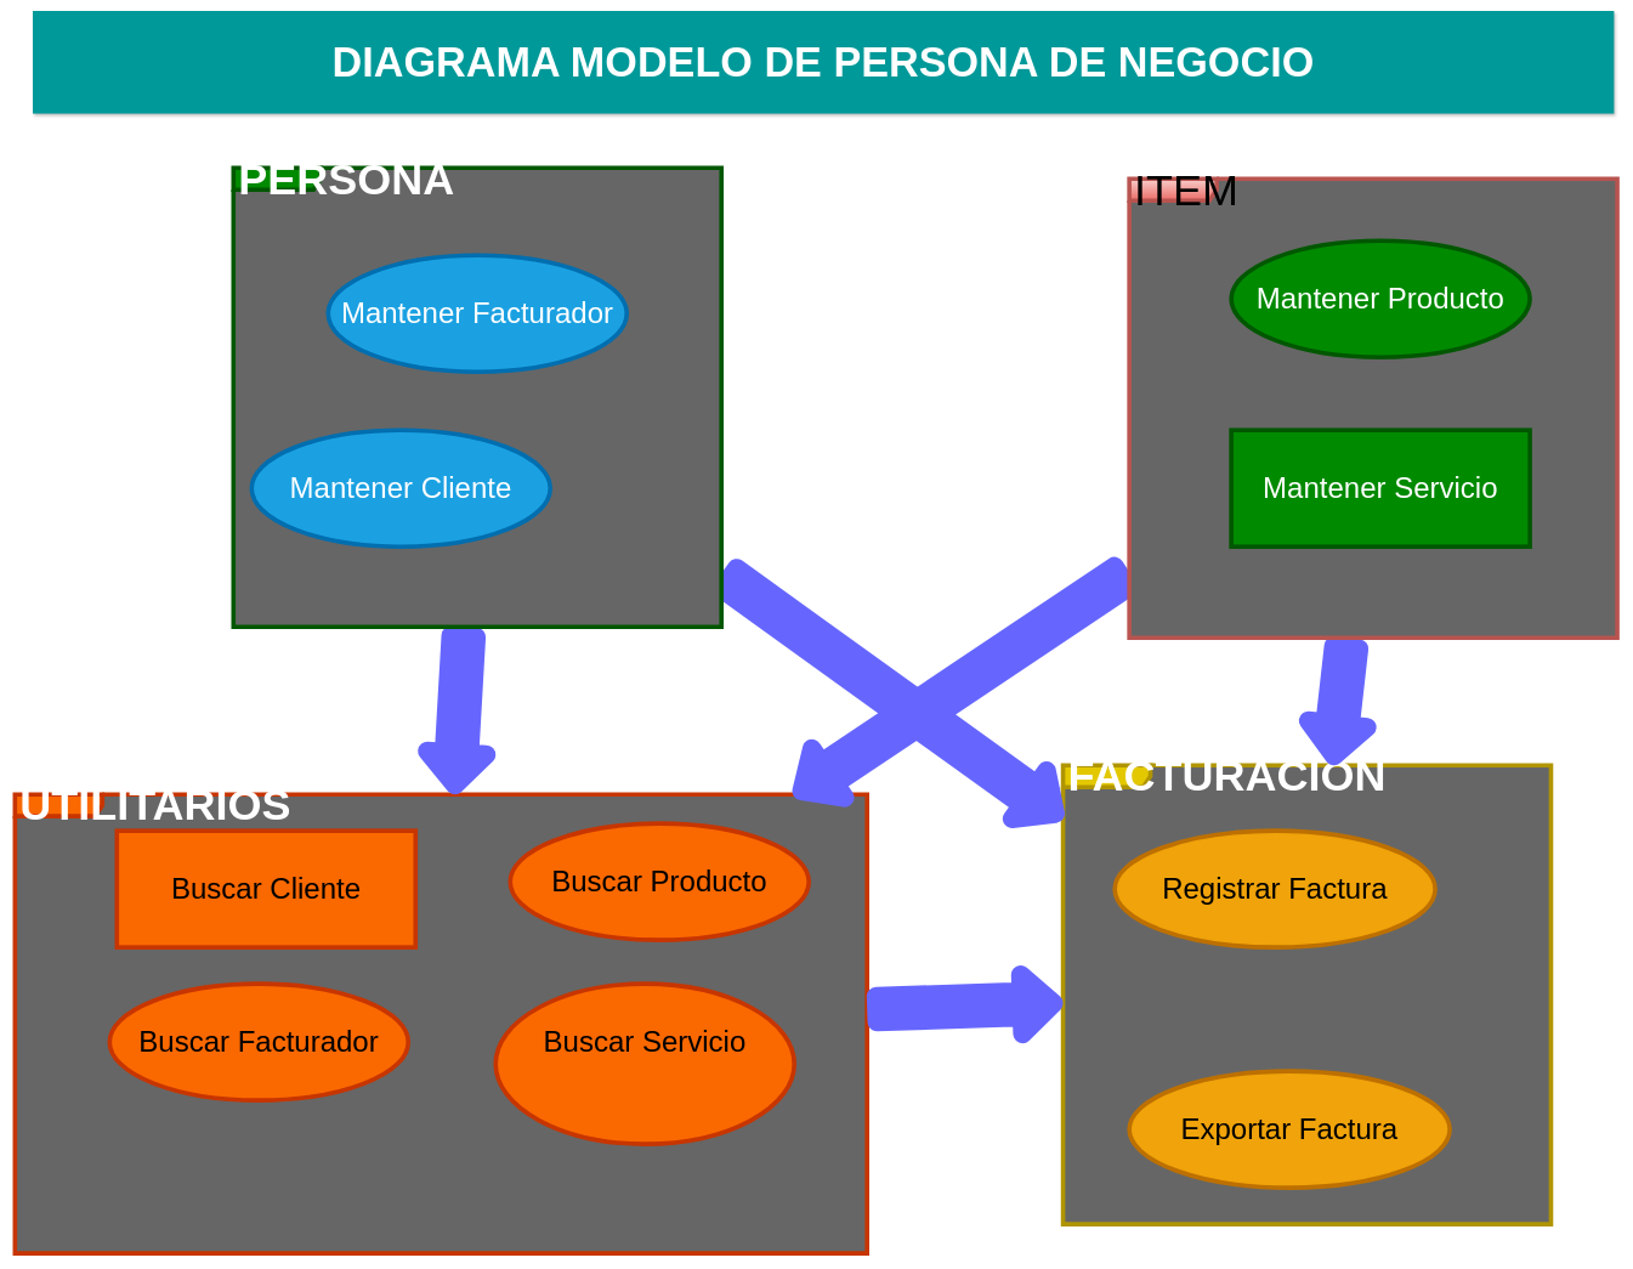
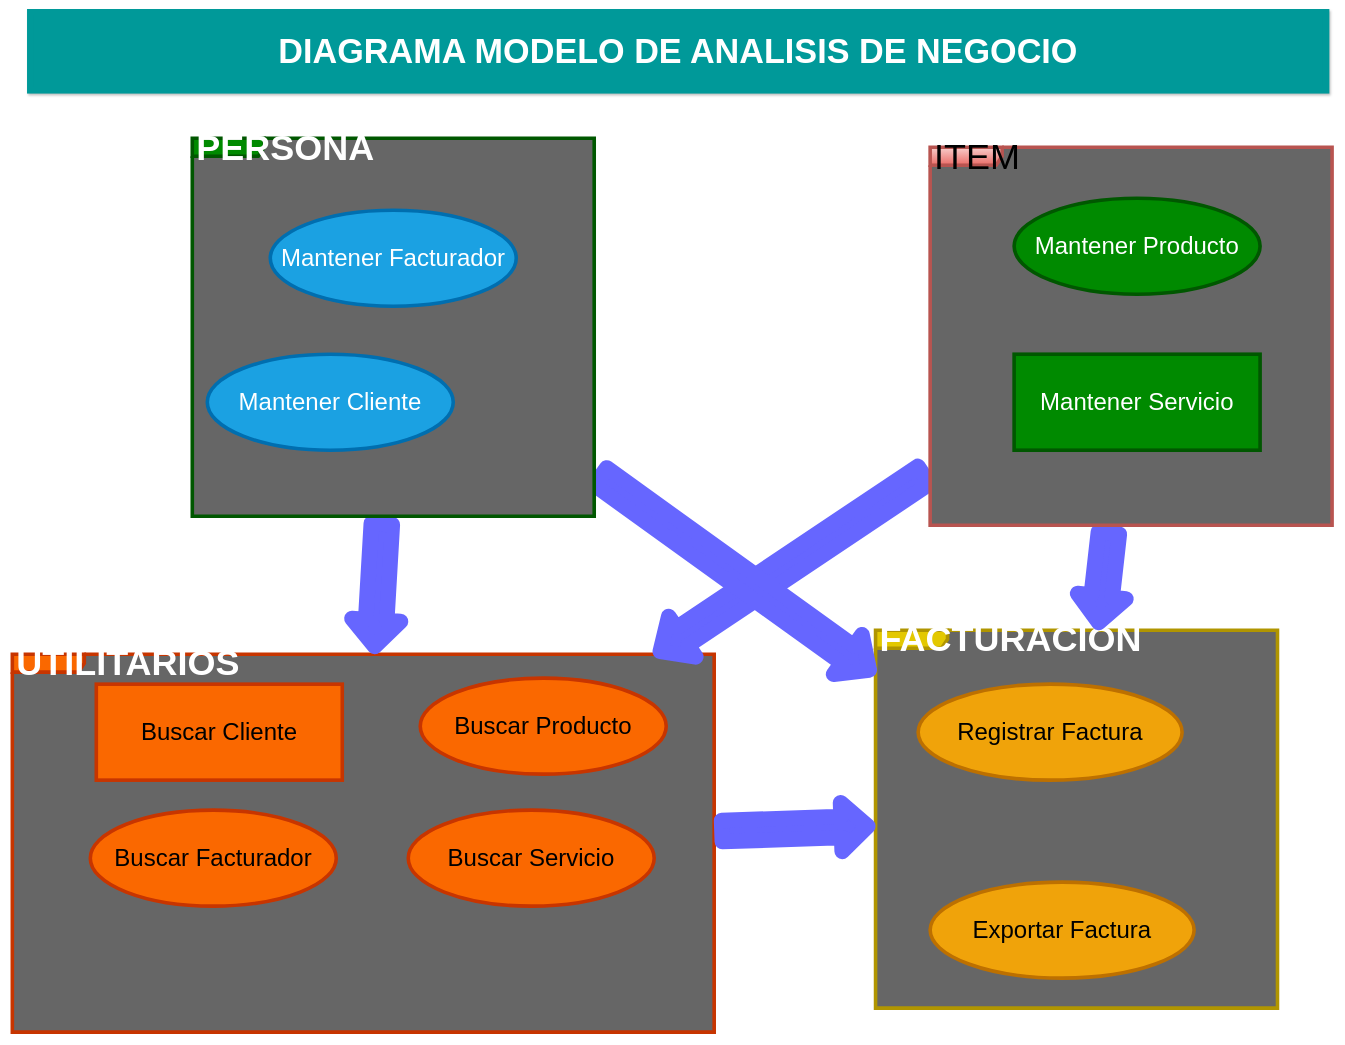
  <mxCell id="0" />
  <mxCell id="1" parent="0" />
  <mxCell id="2" value="&lt;b&gt;&lt;font color=&quot;#ffffff&quot; style=&quot;font-size: 60px;&quot;&gt;UTILITARIOS&lt;/font&gt;&lt;/b&gt;" style="shape=umlFrame;whiteSpace=wrap;html=1;width=120;height=30;boundedLbl=1;verticalAlign=middle;align=left;spacingLeft=5;strokeWidth=6;fontSize=40;fillColor=#fa6800;fontColor=#000000;strokeColor=#C73500;swimlaneFillColor=#666666;" vertex="1" parent="1"><mxGeometry x="20" y="1090" width="1170" height="630" as="geometry" /></mxCell>
  <mxCell id="3" value="&lt;b style=&quot;&quot;&gt;&lt;font style=&quot;font-size: 60px;&quot;&gt;FACTURACION&lt;/font&gt;&lt;/b&gt;" style="shape=umlFrame;whiteSpace=wrap;html=1;width=120;height=30;boundedLbl=1;verticalAlign=middle;align=left;spacingLeft=5;strokeWidth=6;fontSize=40;fillColor=#e3c800;fontColor=#FFFFFF;strokeColor=#B09500;swimlaneFillColor=#666666;" parent="1" vertex="1"><mxGeometry x="1459" y="1050" width="670" height="630" as="geometry" /></mxCell>
  <mxCell id="4" style="edgeStyle=none;html=1;shape=flexArrow;strokeWidth=26;fillColor=#6666FF;strokeColor=#6666FF;" edge="1" parent="1" source="6" target="3"><mxGeometry relative="1" as="geometry" /></mxCell>
  <mxCell id="5" style="edgeStyle=none;html=1;entryX=0.914;entryY=0.004;entryDx=0;entryDy=0;entryPerimeter=0;shape=flexArrow;strokeWidth=26;fillColor=#6666FF;strokeColor=#6666FF;" edge="1" parent="1" source="6" target="2"><mxGeometry relative="1" as="geometry" /></mxCell>
  <mxCell id="6" value="&lt;font style=&quot;font-size: 60px;&quot;&gt;ITEM&lt;/font&gt;" style="shape=umlFrame;whiteSpace=wrap;html=1;width=120;height=30;boundedLbl=1;verticalAlign=middle;align=left;spacingLeft=5;strokeWidth=6;fontSize=40;fillColor=#f8cecc;strokeColor=#b85450;swimlaneFillColor=#666666;gradientColor=#ea6b66;" parent="1" vertex="1"><mxGeometry x="1550" y="245" width="670" height="630" as="geometry" /></mxCell>
  <mxCell id="7" style="edgeStyle=none;html=1;shape=flexArrow;strokeWidth=26;fillColor=#6666FF;strokeColor=#6666FF;" edge="1" parent="1" source="9" target="3"><mxGeometry relative="1" as="geometry" /></mxCell>
  <mxCell id="8" style="edgeStyle=none;html=1;shape=flexArrow;strokeWidth=26;fillColor=#6666FF;strokeColor=#6666FF;" edge="1" parent="1" source="9" target="2"><mxGeometry relative="1" as="geometry" /></mxCell>
  <mxCell id="9" value="&lt;font style=&quot;font-size: 60px;&quot;&gt;&lt;b&gt;PERSONA&lt;/b&gt;&lt;/font&gt;" style="shape=umlFrame;whiteSpace=wrap;html=1;width=120;height=30;boundedLbl=1;verticalAlign=middle;align=left;spacingLeft=5;strokeWidth=6;fontSize=40;swimlaneFillColor=#666666;fillColor=#008a00;strokeColor=#005700;fontColor=#ffffff;" parent="1" vertex="1"><mxGeometry x="320" y="230" width="670" height="630" as="geometry" /></mxCell>
- <mxCell id="10" value="&lt;font size=&quot;1&quot; style=&quot;&quot;&gt;&lt;b style=&quot;font-size: 57px;&quot;&gt;DIAGRAMA MODELO DE PERSONA DE NEGOCIO&lt;/b&gt;&lt;/font&gt;" style="text;html=1;strokeColor=#009999;fillColor=#009999;align=center;verticalAlign=middle;whiteSpace=wrap;rounded=0;shadow=1;glass=0;labelBackgroundColor=none;labelBorderColor=none;sketch=0;fillStyle=auto;strokeWidth=11;fontSize=41;fontColor=#ffffff;" parent="1" vertex="1"><mxGeometry x="50" y="20" width="2160" height="130" as="geometry" /></mxCell>
+ <mxCell id="10" value="&lt;font size=&quot;1&quot; style=&quot;&quot;&gt;&lt;b style=&quot;font-size: 57px;&quot;&gt;DIAGRAMA MODELO DE ANALISIS DE NEGOCIO&lt;/b&gt;&lt;/font&gt;" style="text;html=1;strokeColor=#009999;fillColor=#009999;align=center;verticalAlign=middle;whiteSpace=wrap;rounded=0;shadow=1;glass=0;labelBackgroundColor=none;labelBorderColor=none;sketch=0;fillStyle=auto;strokeWidth=11;fontSize=41;fontColor=#ffffff;" parent="1" vertex="1"><mxGeometry x="50" y="20" width="2160" height="130" as="geometry" /></mxCell>
  <mxCell id="11" value="&lt;br&gt;Mantener Cliente" style="ellipse;whiteSpace=wrap;html=1;fontSize=40;verticalAlign=top;fillColor=#1ba1e2;strokeWidth=6;fontColor=#ffffff;strokeColor=#006EAF;" parent="1" vertex="1"><mxGeometry x="345" y="590" width="410" height="160" as="geometry" /></mxCell>
  <mxCell id="12" value="&lt;br&gt;Mantener Facturador" style="ellipse;whiteSpace=wrap;html=1;fontSize=40;verticalAlign=top;fillColor=#1ba1e2;strokeWidth=6;fontColor=#ffffff;strokeColor=#006EAF;" parent="1" vertex="1"><mxGeometry x="450" y="350" width="410" height="160" as="geometry" /></mxCell>
  <mxCell id="13" value="&lt;br&gt;Mantener Producto" style="ellipse;whiteSpace=wrap;html=1;fontSize=40;verticalAlign=top;fillColor=#008a00;strokeWidth=6;fontColor=#ffffff;strokeColor=#005700;" parent="1" vertex="1"><mxGeometry x="1690" y="330" width="410" height="160" as="geometry" /></mxCell>
  <mxCell id="14" value="&lt;br&gt;Mantener Servicio" style="whiteSpace=wrap;html=1;fontSize=40;verticalAlign=top;fillColor=#008a00;strokeWidth=6;fontColor=#ffffff;strokeColor=#005700;rounded=0;" parent="1" vertex="1"><mxGeometry x="1690" y="590" width="410" height="160" as="geometry" /></mxCell>
  <mxCell id="15" value="&lt;br&gt;Registrar Factura" style="ellipse;whiteSpace=wrap;html=1;fontSize=40;verticalAlign=top;fillColor=#f0a30a;strokeWidth=6;fontColor=#000000;strokeColor=#BD7000;" parent="1" vertex="1"><mxGeometry x="1530" y="1140" width="440" height="160" as="geometry" /></mxCell>
  <mxCell id="16" value="&lt;br&gt;Exportar Factura" style="ellipse;whiteSpace=wrap;html=1;fontSize=40;verticalAlign=top;fillColor=#f0a30a;strokeWidth=6;fontColor=#000000;strokeColor=#BD7000;" parent="1" vertex="1"><mxGeometry x="1550" y="1470" width="440" height="160" as="geometry" /></mxCell>
  <mxCell id="17" style="edgeStyle=none;html=1;shape=flexArrow;strokeWidth=26;fillColor=#6666FF;strokeColor=#6666FF;" edge="1" parent="1" source="2" target="3"><mxGeometry relative="1" as="geometry" /></mxCell>
  <mxCell id="18" value="&lt;br&gt;Buscar Cliente" style="whiteSpace=wrap;html=1;fontSize=40;verticalAlign=top;fillColor=#fa6800;strokeWidth=6;fontColor=#000000;strokeColor=#C73500;rounded=0;" vertex="1" parent="1"><mxGeometry x="160" y="1140" width="410" height="160" as="geometry" /></mxCell>
  <mxCell id="19" value="&lt;br&gt;Buscar Facturador" style="ellipse;whiteSpace=wrap;html=1;fontSize=40;verticalAlign=top;fillColor=#fa6800;strokeWidth=6;fontColor=#000000;strokeColor=#C73500;" vertex="1" parent="1"><mxGeometry x="150" y="1350" width="410" height="160" as="geometry" /></mxCell>
  <mxCell id="20" value="&lt;br&gt;Buscar Producto" style="ellipse;whiteSpace=wrap;html=1;fontSize=40;verticalAlign=top;fillColor=#fa6800;strokeWidth=6;fontColor=#000000;strokeColor=#C73500;" vertex="1" parent="1"><mxGeometry x="700" y="1130" width="410" height="160" as="geometry" /></mxCell>
- <mxCell id="21" value="&lt;br&gt;Buscar Servicio&lt;br&gt;" style="ellipse;whiteSpace=wrap;html=1;fontSize=40;verticalAlign=top;fillColor=#fa6800;strokeWidth=6;fontColor=#000000;strokeColor=#C73500;" vertex="1" parent="1"><mxGeometry x="680" y="1350" width="410" height="220" as="geometry" /></mxCell>
+ <mxCell id="21" value="&lt;br&gt;Buscar Servicio&lt;br&gt;" style="ellipse;whiteSpace=wrap;html=1;fontSize=40;verticalAlign=top;fillColor=#fa6800;strokeWidth=6;fontColor=#000000;strokeColor=#C73500;" vertex="1" parent="1"><mxGeometry x="680" y="1350" width="410" height="160" as="geometry" /></mxCell>
